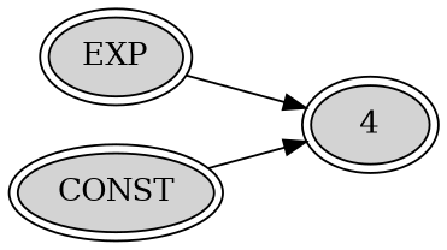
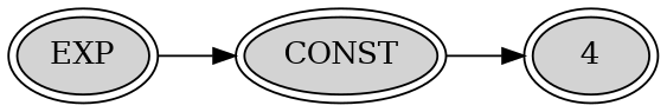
  digraph {
    rankdir=LR
    node [peripheries=2 style=filled]
    n1 [label=EXP]
    n2 [label=CONST]
    n3 [label=4]
-   n1 -> n3
+   n1 -> n2
    n2 -> n3
  }
